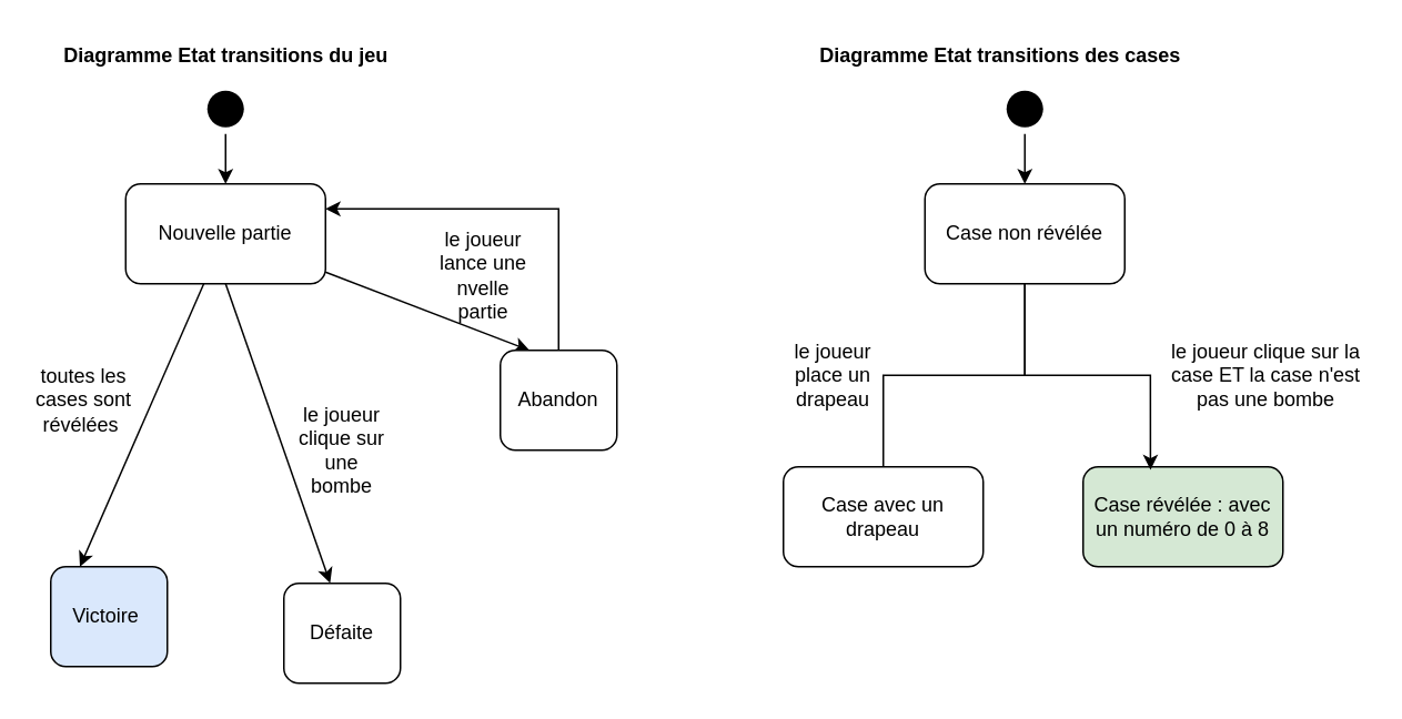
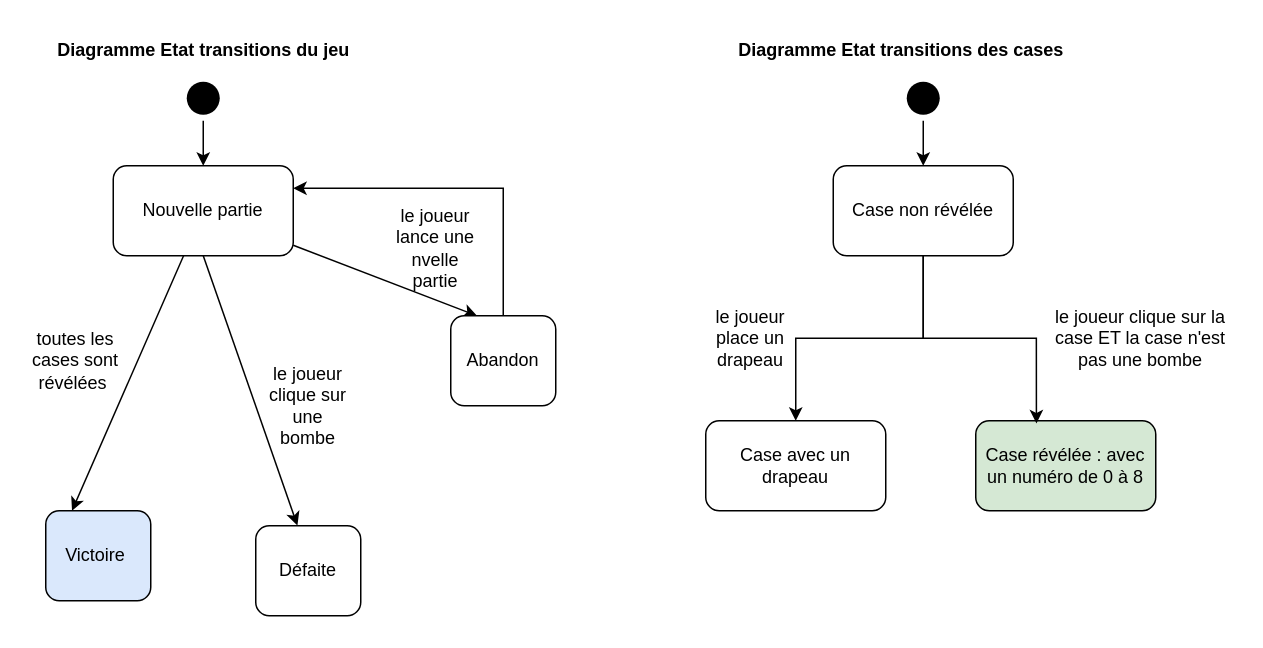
  <mxCell id="0" />
  <mxCell id="1" parent="0" />
  <mxCell id="2" style="edgeStyle=orthogonalEdgeStyle;rounded=0;orthogonalLoop=1;jettySize=auto;html=1;entryX=0.5;entryY=0;entryDx=0;entryDy=0;" edge="1" parent="1" source="3" target="7"><mxGeometry relative="1" as="geometry" /></mxCell>
  <mxCell id="3" value="" style="ellipse;html=1;shape=endState;fillColor=#000000;strokeColor=none;" vertex="1" parent="1"><mxGeometry x="120" y="50" width="30" height="30" as="geometry" /></mxCell>
  <mxCell id="4" value="Diagramme Etat transitions du jeu" style="text;align=center;fontStyle=1;verticalAlign=middle;spacingLeft=3;spacingRight=3;strokeColor=none;rotatable=0;points=[[0,0.5],[1,0.5]];portConstraint=eastwest;html=1;" vertex="1" parent="1"><mxGeometry x="95" y="20" width="80" height="26" as="geometry" /></mxCell>
  <mxCell id="5" style="rounded=0;orthogonalLoop=1;jettySize=auto;html=1;entryX=0.25;entryY=0;entryDx=0;entryDy=0;" edge="1" parent="1" source="7" target="8"><mxGeometry relative="1" as="geometry" /></mxCell>
  <mxCell id="6" style="rounded=0;orthogonalLoop=1;jettySize=auto;html=1;entryX=0.25;entryY=0;entryDx=0;entryDy=0;" edge="1" parent="1" source="7" target="11"><mxGeometry relative="1" as="geometry" /></mxCell>
  <mxCell id="7" value="Nouvelle partie" style="rounded=1;whiteSpace=wrap;html=1;" vertex="1" parent="1"><mxGeometry x="75" y="110" width="120" height="60" as="geometry" /></mxCell>
  <mxCell id="8" value="Victoire&amp;nbsp;" style="rounded=1;whiteSpace=wrap;html=1;fillColor=#dae8fc;" vertex="1" parent="1"><mxGeometry x="30" y="340" width="70" height="60" as="geometry" /></mxCell>
  <mxCell id="9" value="Défaite" style="rounded=1;whiteSpace=wrap;html=1;" vertex="1" parent="1"><mxGeometry x="170" y="350" width="70" height="60" as="geometry" /></mxCell>
  <mxCell id="10" style="edgeStyle=orthogonalEdgeStyle;rounded=0;orthogonalLoop=1;jettySize=auto;html=1;exitX=0.5;exitY=0;exitDx=0;exitDy=0;entryX=1;entryY=0.25;entryDx=0;entryDy=0;" edge="1" parent="1" source="11" target="7"><mxGeometry relative="1" as="geometry" /></mxCell>
  <mxCell id="11" value="Abandon" style="rounded=1;whiteSpace=wrap;html=1;" vertex="1" parent="1"><mxGeometry x="300" y="210" width="70" height="60" as="geometry" /></mxCell>
  <mxCell id="12" style="rounded=0;orthogonalLoop=1;jettySize=auto;html=1;exitX=0.5;exitY=1;exitDx=0;exitDy=0;entryX=0.397;entryY=-0.003;entryDx=0;entryDy=0;entryPerimeter=0;" edge="1" parent="1" source="7" target="9"><mxGeometry relative="1" as="geometry" /></mxCell>
  <mxCell id="13" value="Diagramme Etat transitions des cases" style="text;align=center;fontStyle=1;verticalAlign=middle;spacingLeft=3;spacingRight=3;strokeColor=none;rotatable=0;points=[[0,0.5],[1,0.5]];portConstraint=eastwest;html=1;" vertex="1" parent="1"><mxGeometry x="560" y="20" width="80" height="26" as="geometry" /></mxCell>
  <mxCell id="14" style="edgeStyle=orthogonalEdgeStyle;rounded=0;orthogonalLoop=1;jettySize=auto;html=1;entryX=0.5;entryY=0;entryDx=0;entryDy=0;" edge="1" parent="1" source="15" target="17"><mxGeometry relative="1" as="geometry" /></mxCell>
  <mxCell id="15" value="" style="ellipse;html=1;shape=endState;fillColor=#000000;strokeColor=none;" vertex="1" parent="1"><mxGeometry x="600" y="50" width="30" height="30" as="geometry" /></mxCell>
- <mxCell id="16" style="edgeStyle=orthogonalEdgeStyle;rounded=0;orthogonalLoop=1;jettySize=auto;html=1;entryX=0.5;entryY=0;entryDx=0;entryDy=0;endArrow=none;" edge="1" parent="1" source="17" target="21"><mxGeometry relative="1" as="geometry" /></mxCell>
+ <mxCell id="16" style="edgeStyle=orthogonalEdgeStyle;rounded=0;orthogonalLoop=1;jettySize=auto;html=1;entryX=0.5;entryY=0;entryDx=0;entryDy=0;" edge="1" parent="1" source="17" target="21"><mxGeometry relative="1" as="geometry" /></mxCell>
  <mxCell id="17" value="Case non révélée" style="rounded=1;whiteSpace=wrap;html=1;" vertex="1" parent="1"><mxGeometry x="555" y="110" width="120" height="60" as="geometry" /></mxCell>
  <mxCell id="18" value="toutes les cases sont révélées&amp;nbsp;" style="text;html=1;align=center;verticalAlign=middle;whiteSpace=wrap;rounded=0;" vertex="1" parent="1"><mxGeometry x="20" y="225" width="60" height="30" as="geometry" /></mxCell>
  <mxCell id="19" value="le joueur clique sur une bombe" style="text;html=1;align=center;verticalAlign=middle;whiteSpace=wrap;rounded=0;" vertex="1" parent="1"><mxGeometry x="175" y="255" width="60" height="30" as="geometry" /></mxCell>
  <mxCell id="20" value="le joueur lance une nvelle partie" style="text;html=1;align=center;verticalAlign=middle;whiteSpace=wrap;rounded=0;" vertex="1" parent="1"><mxGeometry x="260" y="150" width="60" height="30" as="geometry" /></mxCell>
  <mxCell id="21" value="Case avec un drapeau" style="rounded=1;whiteSpace=wrap;html=1;" vertex="1" parent="1"><mxGeometry x="470" y="280" width="120" height="60" as="geometry" /></mxCell>
  <mxCell id="22" value="Case révélée : avec un numéro de 0 à 8" style="rounded=1;whiteSpace=wrap;html=1;fillColor=#d5e8d4;" vertex="1" parent="1"><mxGeometry x="650" y="280" width="120" height="60" as="geometry" /></mxCell>
  <mxCell id="23" style="edgeStyle=orthogonalEdgeStyle;rounded=0;orthogonalLoop=1;jettySize=auto;html=1;entryX=0.337;entryY=0.03;entryDx=0;entryDy=0;entryPerimeter=0;" edge="1" parent="1" source="17" target="22"><mxGeometry relative="1" as="geometry" /></mxCell>
  <mxCell id="24" value="le joueur place un drapeau" style="text;html=1;align=center;verticalAlign=middle;whiteSpace=wrap;rounded=0;" vertex="1" parent="1"><mxGeometry x="470" y="210" width="60" height="30" as="geometry" /></mxCell>
  <mxCell id="25" value="le joueur clique sur la case ET la case n'est pas une bombe" style="text;html=1;align=center;verticalAlign=middle;whiteSpace=wrap;rounded=0;" vertex="1" parent="1"><mxGeometry x="700" y="210" width="120" height="30" as="geometry" /></mxCell>
